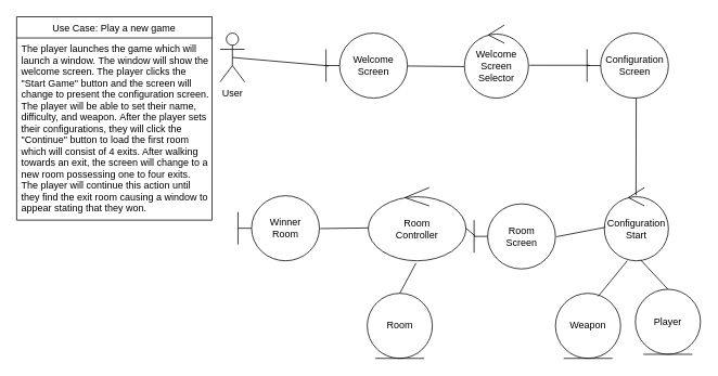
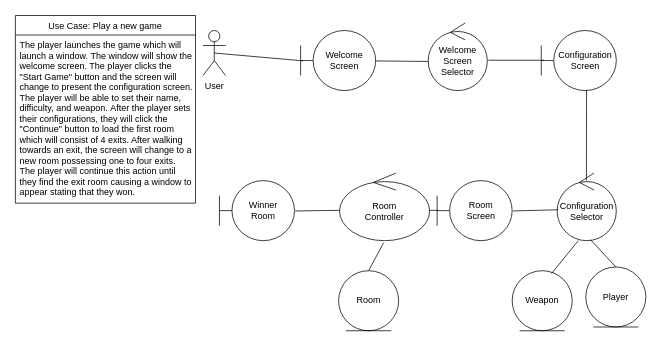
  <mxCell id="0" />
  <mxCell id="1" parent="0" />
  <mxCell id="2" value="Use Case: Play a new game" style="swimlane;fontStyle=0;childLayout=stackLayout;horizontal=1;startSize=26;horizontalStack=0;resizeParent=1;resizeParentMax=0;resizeLast=0;collapsible=1;marginBottom=0;" vertex="1" parent="1"><mxGeometry x="20" y="20" width="240" height="250" as="geometry" /></mxCell>
  <mxCell id="3" value="The player launches the game which will &#10;launch a window. The window will show the &#10;welcome screen. The player clicks the &#10;&quot;Start Game&quot; button and the screen will &#10;change to present the configuration screen. &#10;The player will be able to set their name, &#10;difficulty, and weapon. After the player sets &#10;their configurations, they will click the &#10;&quot;Continue&quot; button to load the first room &#10;which will consist of 4 exits. After walking &#10;towards an exit, the screen will change to a &#10;new room possessing one to four exits. &#10;The player will continue this action until &#10;they find the exit room causing a window to &#10;appear stating that they won. " style="text;strokeColor=none;fillColor=none;align=left;verticalAlign=top;spacingLeft=4;spacingRight=4;overflow=hidden;rotatable=0;points=[[0,0.5],[1,0.5]];portConstraint=eastwest;" vertex="1" parent="2"><mxGeometry y="26" width="240" height="224" as="geometry" /></mxCell>
  <mxCell id="4" style="rounded=0;orthogonalLoop=1;jettySize=auto;html=1;exitX=0.5;exitY=0.5;exitDx=0;exitDy=0;exitPerimeter=0;entryX=0.032;entryY=0.505;entryDx=0;entryDy=0;entryPerimeter=0;endArrow=none;endFill=0;" edge="1" parent="1" source="5" target="6"><mxGeometry relative="1" as="geometry"><mxPoint x="380.016" y="80.04" as="targetPoint" /></mxGeometry></mxCell>
  <mxCell id="5" value="User" style="shape=umlActor;verticalLabelPosition=bottom;verticalAlign=top;html=1;outlineConnect=0;" vertex="1" parent="1"><mxGeometry x="270" y="40" width="30" height="60" as="geometry" /></mxCell>
  <mxCell id="6" value="Welcome&lt;br&gt;Screen" style="shape=umlBoundary;whiteSpace=wrap;html=1;" vertex="1" parent="1"><mxGeometry x="400" y="40" width="100" height="80" as="geometry" /></mxCell>
  <mxCell id="7" value="Welcome&lt;br&gt;Screen&lt;br&gt;Selector" style="ellipse;shape=umlControl;whiteSpace=wrap;html=1;" vertex="1" parent="1"><mxGeometry x="570" y="30" width="78.75" height="90" as="geometry" /></mxCell>
  <mxCell id="8" value="Configuration&lt;br&gt;Screen" style="shape=umlBoundary;whiteSpace=wrap;html=1;" vertex="1" parent="1"><mxGeometry x="720.63" y="40" width="100" height="80" as="geometry" /></mxCell>
- <mxCell id="9" value="Configuration&lt;br&gt;Start" style="ellipse;shape=umlControl;whiteSpace=wrap;html=1;" vertex="1" parent="1"><mxGeometry x="741.88" y="230" width="78.75" height="90" as="geometry" /></mxCell>
+ <mxCell id="9" value="Configuration&lt;br&gt;Selector" style="ellipse;shape=umlControl;whiteSpace=wrap;html=1;" vertex="1" parent="1"><mxGeometry x="741.88" y="230" width="78.75" height="90" as="geometry" /></mxCell>
  <mxCell id="10" value="Weapon" style="ellipse;shape=umlEntity;whiteSpace=wrap;html=1;" vertex="1" parent="1"><mxGeometry x="681.88" y="360" width="80" height="80" as="geometry" /></mxCell>
  <mxCell id="11" value="Room" style="ellipse;shape=umlEntity;whiteSpace=wrap;html=1;" vertex="1" parent="1"><mxGeometry x="450.63" y="360" width="80" height="80" as="geometry" /></mxCell>
- <mxCell id="12" value="Room&lt;br&gt;Screen" style="shape=umlBoundary;whiteSpace=wrap;html=1;" vertex="1" parent="1"><mxGeometry x="581.88" y="250" width="100" height="80" as="geometry" /></mxCell>
+ <mxCell id="12" value="Room&lt;br&gt;Screen" style="shape=umlBoundary;whiteSpace=wrap;html=1;" vertex="1" parent="1"><mxGeometry x="581.88" y="240" width="100" height="80" as="geometry" /></mxCell>
  <mxCell id="13" value="Room&lt;br&gt;Controller" style="ellipse;shape=umlControl;whiteSpace=wrap;html=1;" vertex="1" parent="1"><mxGeometry x="451.88" y="230" width="120" height="90" as="geometry" /></mxCell>
  <mxCell id="14" value="Winner&lt;br&gt;Room" style="shape=umlBoundary;whiteSpace=wrap;html=1;" vertex="1" parent="1"><mxGeometry x="291.88" y="240" width="100" height="80" as="geometry" /></mxCell>
  <mxCell id="15" value="" style="endArrow=none;html=1;entryX=-0.005;entryY=0.569;entryDx=0;entryDy=0;entryPerimeter=0;" edge="1" parent="1" source="6" target="7"><mxGeometry width="50" height="50" relative="1" as="geometry"><mxPoint x="510" y="120" as="sourcePoint" /><mxPoint x="460" y="240" as="targetPoint" /></mxGeometry></mxCell>
  <mxCell id="16" value="" style="endArrow=none;html=1;entryX=0.036;entryY=0.495;entryDx=0;entryDy=0;entryPerimeter=0;exitX=1.016;exitY=0.551;exitDx=0;exitDy=0;exitPerimeter=0;" edge="1" parent="1" source="7" target="8"><mxGeometry width="50" height="50" relative="1" as="geometry"><mxPoint x="630" y="130" as="sourcePoint" /><mxPoint x="668" y="80" as="targetPoint" /></mxGeometry></mxCell>
  <mxCell id="17" value="" style="endArrow=none;html=1;exitX=0.494;exitY=0.107;exitDx=0;exitDy=0;exitPerimeter=0;" edge="1" parent="1" source="9"><mxGeometry width="50" height="50" relative="1" as="geometry"><mxPoint x="410" y="300" as="sourcePoint" /><mxPoint x="781" y="120" as="targetPoint" /></mxGeometry></mxCell>
  <mxCell id="18" value="" style="endArrow=none;html=1;exitX=0.657;exitY=0.045;exitDx=0;exitDy=0;exitPerimeter=0;" edge="1" parent="1" source="10"><mxGeometry width="50" height="50" relative="1" as="geometry"><mxPoint x="743" y="360" as="sourcePoint" /><mxPoint x="770" y="320" as="targetPoint" /></mxGeometry></mxCell>
  <mxCell id="19" value="" style="endArrow=none;html=1;entryX=0.017;entryY=0.542;entryDx=0;entryDy=0;entryPerimeter=0;exitX=1.013;exitY=0.505;exitDx=0;exitDy=0;exitPerimeter=0;" edge="1" parent="1" source="12" target="9"><mxGeometry width="50" height="50" relative="1" as="geometry"><mxPoint x="410" y="300" as="sourcePoint" /><mxPoint x="460" y="250" as="targetPoint" /></mxGeometry></mxCell>
  <mxCell id="20" value="" style="endArrow=none;html=1;entryX=0.489;entryY=1.031;entryDx=0;entryDy=0;entryPerimeter=0;exitX=0.5;exitY=0;exitDx=0;exitDy=0;" edge="1" parent="1" source="11" target="13"><mxGeometry width="50" height="50" relative="1" as="geometry"><mxPoint x="410" y="300" as="sourcePoint" /><mxPoint x="460" y="250" as="targetPoint" /></mxGeometry></mxCell>
  <mxCell id="21" value="" style="endArrow=none;html=1;entryX=0.013;entryY=0.495;entryDx=0;entryDy=0;entryPerimeter=0;exitX=0.997;exitY=0.551;exitDx=0;exitDy=0;exitPerimeter=0;" edge="1" parent="1" source="13" target="12"><mxGeometry width="50" height="50" relative="1" as="geometry"><mxPoint x="532" y="250" as="sourcePoint" /><mxPoint x="460" y="250" as="targetPoint" /></mxGeometry></mxCell>
  <mxCell id="22" value="" style="endArrow=none;html=1;exitX=1.009;exitY=0.505;exitDx=0;exitDy=0;exitPerimeter=0;entryX=0.002;entryY=0.551;entryDx=0;entryDy=0;entryPerimeter=0;" edge="1" parent="1" source="14" target="13"><mxGeometry width="50" height="50" relative="1" as="geometry"><mxPoint x="410" y="300" as="sourcePoint" /><mxPoint x="450" y="250" as="targetPoint" /></mxGeometry></mxCell>
  <mxCell id="23" value="Player" style="ellipse;shape=umlEntity;whiteSpace=wrap;html=1;" vertex="1" parent="1"><mxGeometry x="780" y="355" width="80" height="80" as="geometry" /></mxCell>
  <mxCell id="24" value="" style="endArrow=none;html=1;exitX=0.5;exitY=0;exitDx=0;exitDy=0;entryX=0.565;entryY=0.987;entryDx=0;entryDy=0;entryPerimeter=0;" edge="1" parent="1" source="23" target="9"><mxGeometry width="50" height="50" relative="1" as="geometry"><mxPoint x="528.12" y="300" as="sourcePoint" /><mxPoint x="770" y="320" as="targetPoint" /></mxGeometry></mxCell>
